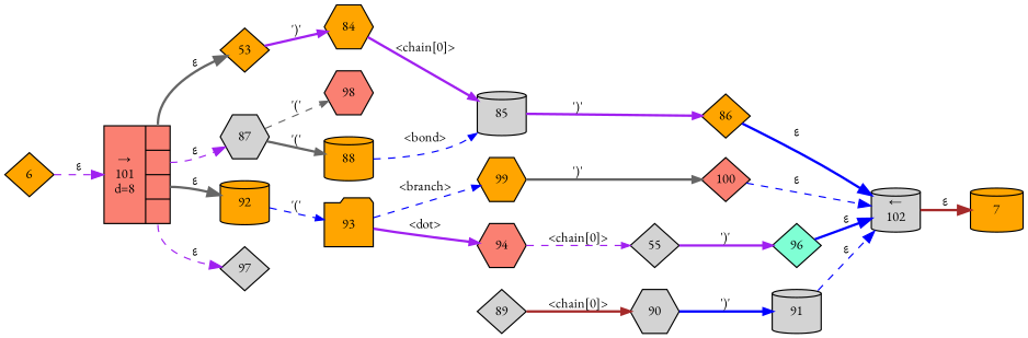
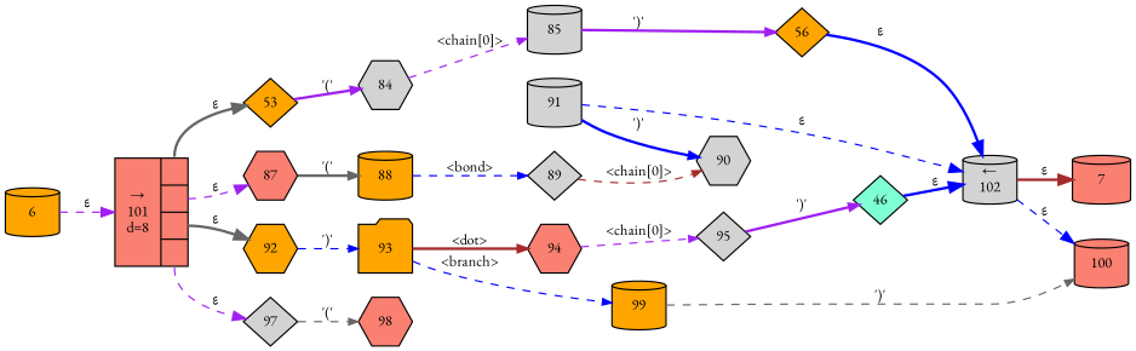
  digraph {
    fontname="EB Garamond"
    rankdir=LR
    node [fillcolor=lightgrey fixedsize=true fontname="EB Garamond" fontsize=11 shape=diamond style=filled peripheries=1]
    edge [color=blue fontname="EB Garamond" style=bold arrowhead=normal arrowsize=.7 fontsize=11]
-   n1 [fillcolor=orange label=7 shape=cylinder width=.6 peripheries=""]
-   n2 [fillcolor=aquamarine label=96 width=.55]
+   n1 [fillcolor=salmon label=7 shape=cylinder width=.6 peripheries=""]
+   n2 [fillcolor=aquamarine label=46 width=.55]
    n3 [label="&larr;\n102" shape=cylinder width=.55]
    n4 [label=97 width=.55]
    n5 [fillcolor=salmon label=98 shape=hexagon width=.55]
-   n6 [fillcolor=orange label=99 shape=hexagon width=.55]
-   n7 [fillcolor=salmon label=100 width=.55]
+   n6 [fillcolor=orange label=99 shape=cylinder width=.55]
+   n7 [fillcolor=salmon label=100 shape=cylinder width=.55]
    n8 [fillcolor=salmon fixedsize=false label="{&rarr;\n101\nd=8|{<p0>|<p1>|<p2>|<p3>}}" shape=record]
    n9 [fillcolor=orange label=53 width=.55]
-   n10 [label=87 shape=hexagon width=.55]
-   n11 [fillcolor=orange label=92 shape=cylinder width=.55]
-   n12 [fillcolor=orange label=84 shape=hexagon width=.55]
+   n10 [fillcolor=salmon label=87 shape=hexagon width=.55]
+   n11 [fillcolor=orange label=92 shape=hexagon width=.55]
+   n12 [label=84 shape=hexagon width=.55]
    n13 [fillcolor=orange label=88 shape=cylinder width=.55]
    n14 [fillcolor=orange label=93 shape=folder width=.55]
-   n15 [fillcolor=orange label=6 width=.55]
+   n15 [fillcolor=orange label=6 shape=cylinder width=.55]
    n16 [label=85 shape=cylinder width=.55]
-   n17 [fillcolor=orange label=86 width=.55]
+   n17 [fillcolor=orange label=56 width=.55]
    n18 [label=89 width=.55]
    n19 [label=90 shape=hexagon width=.55]
    n20 [label=91 shape=cylinder width=.55]
    n21 [fillcolor=salmon label=94 shape=hexagon width=.55]
-   n22 [label=55 width=.55]
+   n22 [label=95 width=.55]
    n2 -> n3 [label="&epsilon;" arrowhead="" arrowsize="" fontsize=""]
    n3 -> n1 [color=brown label="&epsilon;" arrowhead="" arrowsize="" fontsize=""]
-   n10 -> n5 [color=gray40 label="'('" style=dashed]
-   n6 -> n7 [color=gray40 label="')'"]
-   n7 -> n3 [label="&epsilon;" style=dashed arrowhead="" arrowsize="" fontsize=""]
+   n4 -> n5 [color=gray40 label="'('" style=dashed]
+   n6 -> n7 [color=gray40 label="')'" style=dashed]
+   n3 -> n7 [label="&epsilon;" style=dashed arrowhead="" arrowsize="" fontsize=""]
    n8 -> n4 [color=purple label="&epsilon;" style=dashed tailport=p3 arrowhead="" arrowsize="" fontsize=""]
    n8 -> n9 [color=gray40 label="&epsilon;" tailport=p0 arrowhead="" arrowsize="" fontsize=""]
    n8 -> n10 [color=purple label="&epsilon;" style=dashed tailport=p1 arrowhead="" arrowsize="" fontsize=""]
    n8 -> n11 [color=gray40 label="&epsilon;" tailport=p2 arrowhead="" arrowsize="" fontsize=""]
-   n9 -> n12 [color=purple label="')'"]
+   n9 -> n12 [color=purple label="'('"]
    n10 -> n13 [color=gray40 label="'('"]
-   n11 -> n14 [label="'('" style=dashed]
-   n12 -> n16 [color=purple label="<chain[0]>"]
-   n13 -> n16 [label="<bond>" style=dashed]
+   n11 -> n14 [label="')'" style=dashed]
+   n12 -> n16 [color=purple label="<chain[0]>" style=dashed]
+   n13 -> n18 [label="<bond>" style=dashed]
    n14 -> n6 [label="<branch>" style=dashed]
-   n14 -> n21 [color=purple label="<dot>"]
+   n14 -> n21 [color=brown label="<dot>"]
    n15 -> n8 [color=purple label="&epsilon;" style=dashed arrowhead="" arrowsize="" fontsize=""]
    n16 -> n17 [color=purple label="')'"]
    n17 -> n3 [label="&epsilon;" arrowhead="" arrowsize="" fontsize=""]
-   n18 -> n19 [color=brown label="<chain[0]>"]
-   n19 -> n20 [label="')'"]
+   n18 -> n19 [color=brown label="<chain[0]>" style=dashed]
+   n20 -> n19 [label="')'"]
    n20 -> n3 [label="&epsilon;" style=dashed arrowhead="" arrowsize="" fontsize=""]
    n21 -> n22 [color=purple label="<chain[0]>" style=dashed]
    n22 -> n2 [color=purple label="')'"]
  }
